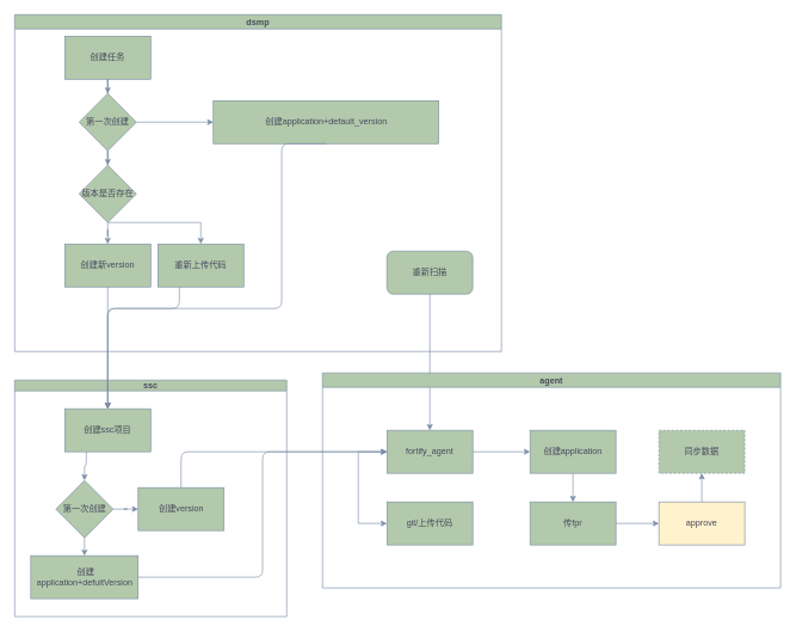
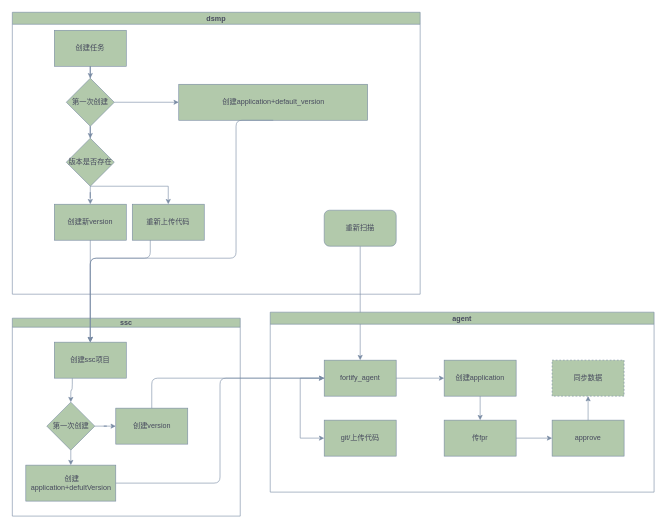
  <mxCell id="0" />
  <mxCell id="1" parent="0" />
  <mxCell id="2" style="edgeStyle=orthogonalEdgeStyle;curved=0;rounded=1;sketch=0;orthogonalLoop=1;jettySize=auto;html=1;exitX=0.5;exitY=1;exitDx=0;exitDy=0;entryX=0.5;entryY=0;entryDx=0;entryDy=0;fontColor=#46495D;strokeColor=#788AA3;fillColor=#B2C9AB;" edge="1" parent="1" source="27" target="7"><mxGeometry relative="1" as="geometry" /></mxCell>
  <mxCell id="3" value="agent" style="swimlane;startSize=20;fillColor=#B2C9AB;strokeColor=#788AA3;fontColor=#46495D;" vertex="1" parent="1"><mxGeometry x="450" y="520" width="640" height="300" as="geometry"><mxRectangle x="440" y="670" width="150" height="50" as="alternateBounds" /></mxGeometry></mxCell>
  <mxCell id="4" value="传fpr" style="whiteSpace=wrap;html=1;rounded=0;fillColor=#B2C9AB;strokeColor=#788AA3;fontColor=#46495D;" vertex="1" parent="3"><mxGeometry x="290" y="180" width="120" height="60" as="geometry" /></mxCell>
  <mxCell id="5" value="git/上传代码" style="whiteSpace=wrap;html=1;rounded=0;fillColor=#B2C9AB;strokeColor=#788AA3;fontColor=#46495D;" vertex="1" parent="3"><mxGeometry x="90" y="180" width="120" height="60" as="geometry" /></mxCell>
  <mxCell id="6" style="edgeStyle=orthogonalEdgeStyle;curved=0;rounded=1;sketch=0;orthogonalLoop=1;jettySize=auto;html=1;exitX=1;exitY=0.5;exitDx=0;exitDy=0;entryX=0;entryY=0.5;entryDx=0;entryDy=0;fontColor=#46495D;strokeColor=#788AA3;fillColor=#B2C9AB;" edge="1" parent="3" source="7" target="11"><mxGeometry relative="1" as="geometry" /></mxCell>
  <mxCell id="7" value="fortify_agent" style="rounded=0;whiteSpace=wrap;html=1;fillColor=#B2C9AB;strokeColor=#788AA3;fontColor=#46495D;" vertex="1" parent="3"><mxGeometry x="90" y="80" width="120" height="60" as="geometry" /></mxCell>
  <mxCell id="8" value="" style="edgeStyle=orthogonalEdgeStyle;rounded=0;orthogonalLoop=1;jettySize=auto;html=1;strokeColor=#788AA3;fontColor=#46495D;" edge="1" parent="3" source="7" target="5"><mxGeometry relative="1" as="geometry"><Array as="points"><mxPoint x="50" y="110" /></Array></mxGeometry></mxCell>
- <mxCell id="9" value="approve" style="whiteSpace=wrap;html=1;rounded=0;fillColor=#fff2cc;strokeColor=#788AA3;fontColor=#46495D;" vertex="1" parent="3"><mxGeometry x="470" y="180" width="120" height="60" as="geometry" /></mxCell>
+ <mxCell id="9" value="approve" style="whiteSpace=wrap;html=1;rounded=0;fillColor=#B2C9AB;strokeColor=#788AA3;fontColor=#46495D;" vertex="1" parent="3"><mxGeometry x="470" y="180" width="120" height="60" as="geometry" /></mxCell>
  <mxCell id="10" value="" style="edgeStyle=orthogonalEdgeStyle;rounded=0;orthogonalLoop=1;jettySize=auto;html=1;strokeColor=#788AA3;fontColor=#46495D;" edge="1" parent="3" source="4" target="9"><mxGeometry relative="1" as="geometry" /></mxCell>
  <mxCell id="11" value="创建application" style="rounded=0;whiteSpace=wrap;html=1;fillColor=#B2C9AB;strokeColor=#788AA3;fontColor=#46495D;direction=east;container=0;" vertex="1" parent="3"><mxGeometry x="290" y="80" width="120" height="60" as="geometry" /></mxCell>
  <mxCell id="12" style="edgeStyle=orthogonalEdgeStyle;rounded=0;orthogonalLoop=1;jettySize=auto;html=1;exitX=0.5;exitY=1;exitDx=0;exitDy=0;entryX=0.5;entryY=0;entryDx=0;entryDy=0;strokeColor=#788AA3;fontColor=#46495D;" edge="1" parent="3" source="11" target="4"><mxGeometry relative="1" as="geometry" /></mxCell>
  <mxCell id="13" value="同步数据" style="rounded=0;whiteSpace=wrap;html=1;fillColor=#B2C9AB;strokeColor=#788AA3;fontColor=#46495D;dashed=1;" vertex="1" parent="3"><mxGeometry x="470" y="80" width="120" height="60" as="geometry" /></mxCell>
  <mxCell id="14" value="" style="edgeStyle=orthogonalEdgeStyle;curved=0;rounded=1;sketch=0;orthogonalLoop=1;jettySize=auto;html=1;fontColor=#46495D;strokeColor=#788AA3;fillColor=#B2C9AB;exitX=0.5;exitY=0;exitDx=0;exitDy=0;" edge="1" parent="3" source="9" target="13"><mxGeometry relative="1" as="geometry" /></mxCell>
  <mxCell id="15" value="dsmp" style="swimlane;startSize=20;fillColor=#B2C9AB;strokeColor=#788AA3;fontColor=#46495D;" vertex="1" parent="1"><mxGeometry x="20" y="20" width="680" height="470" as="geometry"><mxRectangle x="-50" y="-60" width="50" height="40" as="alternateBounds" /></mxGeometry></mxCell>
  <mxCell id="16" value="版本是否存在" style="rhombus;whiteSpace=wrap;html=1;rounded=0;fillColor=#B2C9AB;strokeColor=#788AA3;fontColor=#46495D;" vertex="1" parent="15"><mxGeometry x="90" y="210" width="80" height="80" as="geometry" /></mxCell>
  <mxCell id="17" value="创建新version" style="whiteSpace=wrap;html=1;rounded=0;fillColor=#B2C9AB;strokeColor=#788AA3;fontColor=#46495D;" vertex="1" parent="15"><mxGeometry x="70" y="320" width="120" height="60" as="geometry" /></mxCell>
  <mxCell id="18" value="" style="edgeStyle=orthogonalEdgeStyle;rounded=0;orthogonalLoop=1;jettySize=auto;html=1;strokeColor=#788AA3;fontColor=#46495D;" edge="1" parent="15" source="16" target="17"><mxGeometry relative="1" as="geometry" /></mxCell>
  <mxCell id="19" value="重新上传代码" style="whiteSpace=wrap;html=1;rounded=0;fillColor=#B2C9AB;strokeColor=#788AA3;fontColor=#46495D;" vertex="1" parent="15"><mxGeometry x="200" y="320" width="120" height="60" as="geometry" /></mxCell>
  <mxCell id="20" value="" style="edgeStyle=orthogonalEdgeStyle;rounded=0;orthogonalLoop=1;jettySize=auto;html=1;strokeColor=#788AA3;fontColor=#46495D;" edge="1" parent="15" source="16" target="19"><mxGeometry relative="1" as="geometry"><Array as="points"><mxPoint x="260" y="290" /></Array></mxGeometry></mxCell>
  <mxCell id="21" value="创建任务" style="rounded=0;whiteSpace=wrap;html=1;fillColor=#B2C9AB;strokeColor=#788AA3;fontColor=#46495D;" vertex="1" parent="15"><mxGeometry x="70" y="30" width="120" height="60" as="geometry" /></mxCell>
  <mxCell id="22" value="第一次创建" style="rhombus;whiteSpace=wrap;html=1;rounded=0;fillColor=#B2C9AB;strokeColor=#788AA3;fontColor=#46495D;" vertex="1" parent="15"><mxGeometry x="90" y="110" width="80" height="80" as="geometry" /></mxCell>
  <mxCell id="23" value="" style="edgeStyle=orthogonalEdgeStyle;rounded=0;orthogonalLoop=1;jettySize=auto;html=1;strokeColor=#788AA3;fontColor=#46495D;" edge="1" parent="15" source="21" target="22"><mxGeometry relative="1" as="geometry" /></mxCell>
  <mxCell id="24" value="" style="edgeStyle=orthogonalEdgeStyle;rounded=0;orthogonalLoop=1;jettySize=auto;html=1;strokeColor=#788AA3;fontColor=#46495D;" edge="1" parent="15" source="22" target="16"><mxGeometry relative="1" as="geometry" /></mxCell>
  <mxCell id="25" value="创建application+default_version&lt;br&gt;" style="whiteSpace=wrap;html=1;rounded=0;fillColor=#B2C9AB;strokeColor=#788AA3;fontColor=#46495D;" vertex="1" parent="15"><mxGeometry x="277.5" y="120" width="315" height="60" as="geometry" /></mxCell>
  <mxCell id="26" value="" style="edgeStyle=orthogonalEdgeStyle;rounded=0;orthogonalLoop=1;jettySize=auto;html=1;strokeColor=#788AA3;fontColor=#46495D;" edge="1" parent="15" source="22" target="25"><mxGeometry relative="1" as="geometry" /></mxCell>
  <mxCell id="27" value="重新扫描" style="rounded=1;whiteSpace=wrap;html=1;sketch=0;fontColor=#46495D;strokeColor=#788AA3;fillColor=#B2C9AB;" vertex="1" parent="15"><mxGeometry x="520" y="330" width="120" height="60" as="geometry" /></mxCell>
  <mxCell id="28" value="ssc" style="swimlane;startSize=15;fillColor=#B2C9AB;strokeColor=#788AA3;fontColor=#46495D;" vertex="1" parent="1"><mxGeometry x="20" y="530" width="380" height="330" as="geometry"><mxRectangle x="22.5" y="585" width="50" height="20" as="alternateBounds" /></mxGeometry></mxCell>
  <mxCell id="29" value="创建version" style="whiteSpace=wrap;html=1;rounded=0;fillColor=#B2C9AB;strokeColor=#788AA3;fontColor=#46495D;" vertex="1" parent="28"><mxGeometry x="172.5" y="150" width="120" height="60" as="geometry" /></mxCell>
  <mxCell id="30" value="&amp;nbsp;创建application+defultVersion" style="rounded=0;whiteSpace=wrap;html=1;fillColor=#B2C9AB;strokeColor=#788AA3;fontColor=#46495D;" vertex="1" parent="28"><mxGeometry x="22.5" y="245" width="150" height="60" as="geometry" /></mxCell>
  <mxCell id="31" style="edgeStyle=orthogonalEdgeStyle;curved=0;rounded=1;sketch=0;orthogonalLoop=1;jettySize=auto;html=1;exitX=0.25;exitY=1;exitDx=0;exitDy=0;entryX=0.5;entryY=0;entryDx=0;entryDy=0;fontColor=#46495D;strokeColor=#788AA3;fillColor=#B2C9AB;" edge="1" parent="28" source="32" target="33"><mxGeometry relative="1" as="geometry" /></mxCell>
  <mxCell id="32" value="创建ssc项目" style="rounded=0;whiteSpace=wrap;html=1;fillColor=#B2C9AB;strokeColor=#788AA3;fontColor=#46495D;" vertex="1" parent="28"><mxGeometry x="70" y="40" width="120" height="60" as="geometry" /></mxCell>
  <mxCell id="33" value="第一次创建" style="rhombus;whiteSpace=wrap;html=1;fillColor=#B2C9AB;strokeColor=#788AA3;fontColor=#46495D;" vertex="1" parent="28"><mxGeometry x="57.5" y="140" width="80" height="80" as="geometry" /></mxCell>
  <mxCell id="34" style="edgeStyle=orthogonalEdgeStyle;rounded=0;orthogonalLoop=1;jettySize=auto;html=1;exitX=0.5;exitY=1;exitDx=0;exitDy=0;entryX=0.5;entryY=0;entryDx=0;entryDy=0;strokeColor=#788AA3;fontColor=#46495D;" edge="1" parent="28" source="33" target="30"><mxGeometry relative="1" as="geometry" /></mxCell>
  <mxCell id="35" value="" style="edgeStyle=orthogonalEdgeStyle;rounded=0;orthogonalLoop=1;jettySize=auto;html=1;strokeColor=#788AA3;fontColor=#46495D;exitX=1;exitY=0.5;exitDx=0;exitDy=0;" edge="1" parent="28" source="33" target="29"><mxGeometry relative="1" as="geometry" /></mxCell>
  <mxCell id="36" style="edgeStyle=orthogonalEdgeStyle;curved=0;rounded=1;sketch=0;orthogonalLoop=1;jettySize=auto;html=1;exitX=0.5;exitY=1;exitDx=0;exitDy=0;entryX=0.5;entryY=0;entryDx=0;entryDy=0;fontColor=#46495D;strokeColor=#788AA3;fillColor=#B2C9AB;" edge="1" parent="1" source="25" target="32"><mxGeometry relative="1" as="geometry"><Array as="points"><mxPoint x="393" y="430" /><mxPoint x="150" y="430" /></Array></mxGeometry></mxCell>
  <mxCell id="37" style="edgeStyle=orthogonalEdgeStyle;curved=0;rounded=1;sketch=0;orthogonalLoop=1;jettySize=auto;html=1;exitX=0.25;exitY=1;exitDx=0;exitDy=0;entryX=0.5;entryY=0;entryDx=0;entryDy=0;fontColor=#46495D;strokeColor=#788AA3;fillColor=#B2C9AB;" edge="1" parent="1" source="19" target="32"><mxGeometry relative="1" as="geometry"><Array as="points"><mxPoint x="250" y="430" /><mxPoint x="150" y="430" /></Array></mxGeometry></mxCell>
  <mxCell id="38" style="edgeStyle=orthogonalEdgeStyle;curved=0;rounded=1;sketch=0;orthogonalLoop=1;jettySize=auto;html=1;exitX=0.5;exitY=1;exitDx=0;exitDy=0;entryX=0.5;entryY=0;entryDx=0;entryDy=0;fontColor=#46495D;strokeColor=#788AA3;fillColor=#B2C9AB;" edge="1" parent="1" source="17" target="32"><mxGeometry relative="1" as="geometry"><Array as="points"><mxPoint x="150" y="460" /><mxPoint x="150" y="460" /></Array></mxGeometry></mxCell>
  <mxCell id="39" style="edgeStyle=orthogonalEdgeStyle;curved=0;rounded=1;sketch=0;orthogonalLoop=1;jettySize=auto;html=1;exitX=0.5;exitY=0;exitDx=0;exitDy=0;entryX=0;entryY=0.5;entryDx=0;entryDy=0;fontColor=#46495D;strokeColor=#788AA3;fillColor=#B2C9AB;" edge="1" parent="1" source="29" target="7"><mxGeometry relative="1" as="geometry" /></mxCell>
  <mxCell id="40" style="edgeStyle=orthogonalEdgeStyle;curved=0;rounded=1;sketch=0;orthogonalLoop=1;jettySize=auto;html=1;exitX=1;exitY=0.5;exitDx=0;exitDy=0;entryX=0;entryY=0.5;entryDx=0;entryDy=0;fontColor=#46495D;strokeColor=#788AA3;fillColor=#B2C9AB;" edge="1" parent="1" source="30" target="7"><mxGeometry relative="1" as="geometry" /></mxCell>
